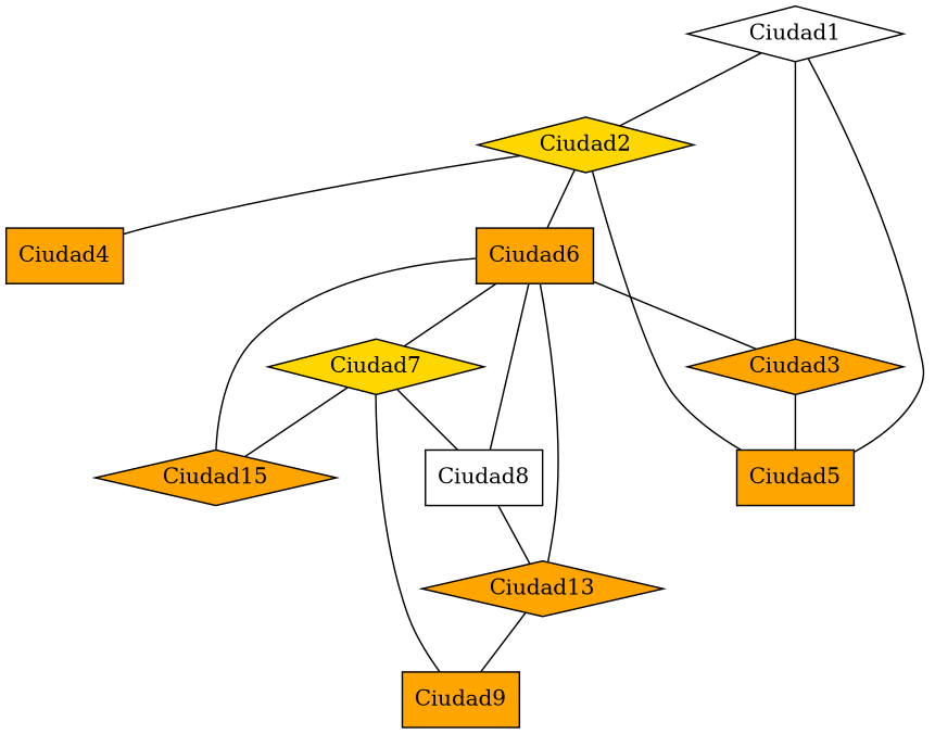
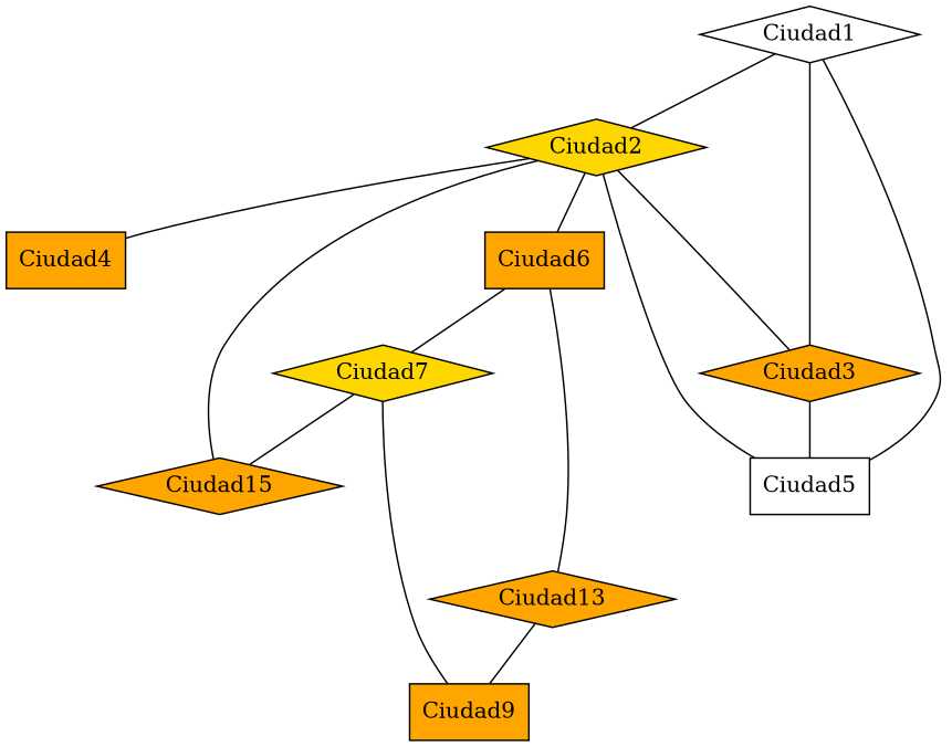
  strict graph {
    node [color=black fillcolor=orange shape=diamond style=filled]
    edge [color=black]
    n1 [fillcolor=white label=Ciudad1]
    n2 [fillcolor=gold label=Ciudad2]
    n3 [label=Ciudad3]
    n4 [label=Ciudad4 shape=box]
-   n5 [label=Ciudad5 shape=box]
+   n5 [fillcolor=white label=Ciudad5 shape=box]
    n6 [label=Ciudad6 shape=box]
    n7 [fillcolor=gold label=Ciudad7]
-   n8 [fillcolor=white label=Ciudad8 shape=box]
    n9 [label=Ciudad13]
    n10 [label=Ciudad9 shape=box]
    n11 [label=Ciudad15]
    n1 -- n2
    n1 -- n3
-   n6 -- n3
+   n2 -- n3
    n2 -- n4
    n2 -- n5
    n2 -- n6
    n3 -- n5
    n5 -- n1
    n6 -- n7
-   n6 -- n8
    n6 -- n9
-   n7 -- n8
    n7 -- n10
    n7 -- n11
-   n8 -- n9
    n9 -- n10
-   n11 -- n6
+   n11 -- n2
  }
